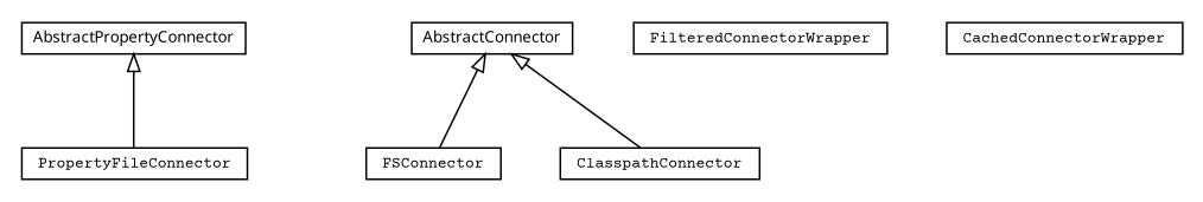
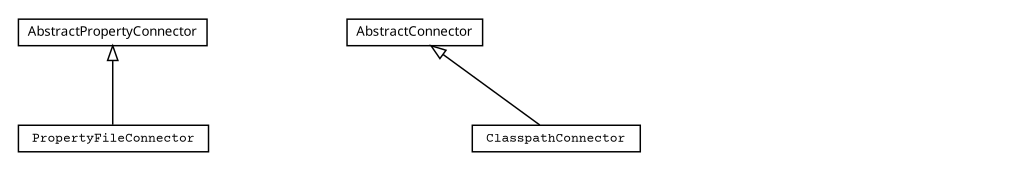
  digraph {
    fontname="Courier Prime"
    node [fontcolor=black fontname="Courier Prime" fontsize=9.0 shape=plaintext]
    edge [arrowtail=empty dir=back fontname="Courier Prime" fontsize=10 headport=p labelfontname=arial labelfontsize=10 tailport=p]
    n1 [label=<<table border="0" cellborder="1" cellspacing="0" cellpadding="2" port="p" href="./PropertyFileConnector.html"> 		<tr><td><table border="0" cellspacing="0" cellpadding="1"> 			<tr><td> PropertyFileConnector </td></tr> 		</table></td></tr> 		</table>>]
-   n2 [label=<<table border="0" cellborder="1" cellspacing="0" cellpadding="2" port="p" href="./FSConnector.html"> 		<tr><td><table border="0" cellspacing="0" cellpadding="1"> 			<tr><td> FSConnector </td></tr> 		</table></td></tr> 		</table>>]
-   n3 [label=<<table border="0" cellborder="1" cellspacing="0" cellpadding="2" port="p" href="./FilteredConnectorWrapper.html"> 		<tr><td><table border="0" cellspacing="0" cellpadding="1"> 			<tr><td> FilteredConnectorWrapper </td></tr> 		</table></td></tr> 		</table>>]
    n4 [label=<<table border="0" cellborder="1" cellspacing="0" cellpadding="2" port="p" href="./ClasspathConnector.html"> 		<tr><td><table border="0" cellspacing="0" cellpadding="1"> 			<tr><td> ClasspathConnector </td></tr> 		</table></td></tr> 		</table>>]
-   n5 [label=<<table border="0" cellborder="1" cellspacing="0" cellpadding="2" port="p" href="./CachedConnectorWrapper.html"> 		<tr><td><table border="0" cellspacing="0" cellpadding="1"> 			<tr><td> CachedConnectorWrapper </td></tr> 		</table></td></tr> 		</table>>]
    n6 [label=<<table border="0" cellborder="1" cellspacing="0" cellpadding="2" port="p" href="./AbstractPropertyConnector.html"> 		<tr><td><table border="0" cellspacing="0" cellpadding="1"> 			<tr><td><font face="ariali"> AbstractPropertyConnector </font></td></tr> 		</table></td></tr> 		</table>>]
    n7 [label=<<table border="0" cellborder="1" cellspacing="0" cellpadding="2" port="p" href="./AbstractConnector.html"> 		<tr><td><table border="0" cellspacing="0" cellpadding="1"> 			<tr><td><font face="ariali"> AbstractConnector </font></td></tr> 		</table></td></tr> 		</table>>]
    n6 -> n1
-   n7 -> n2
    n7 -> n4
  }
